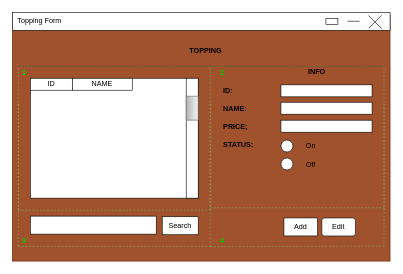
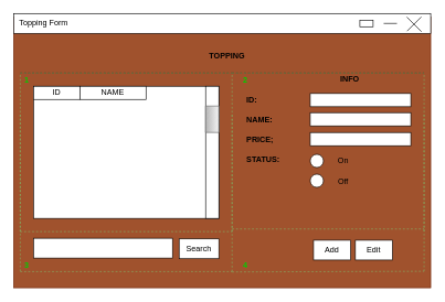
  <mxCell id="0" />
  <mxCell id="1" parent="0" />
  <mxCell id="2" value="" style="rounded=0;whiteSpace=wrap;html=1;fillColor=#a0522d;fontColor=#ffffff;strokeColor=#6D1F00;" parent="1" vertex="1"><mxGeometry x="20" y="25" width="630" height="410" as="geometry" /></mxCell>
  <mxCell id="3" value="" style="rounded=0;whiteSpace=wrap;html=1;" parent="1" vertex="1"><mxGeometry x="20" y="20" width="630" height="30" as="geometry" /></mxCell>
  <mxCell id="4" value="Topping Form" style="text;html=1;strokeColor=none;fillColor=none;align=center;verticalAlign=middle;whiteSpace=wrap;rounded=0;" parent="1" vertex="1"><mxGeometry x="21" y="20" width="89" height="30" as="geometry" /></mxCell>
  <mxCell id="5" value="" style="line;strokeWidth=1;html=1;" parent="1" vertex="1"><mxGeometry x="579" y="30" width="20" height="10" as="geometry" /></mxCell>
  <mxCell id="6" value="" style="line;strokeWidth=1;html=1;rotation=-45;" parent="1" vertex="1"><mxGeometry x="609.86" y="30.81" width="30.41" height="10" as="geometry" /></mxCell>
  <mxCell id="7" value="" style="line;strokeWidth=1;html=1;rotation=45;" parent="1" vertex="1"><mxGeometry x="609.21" y="31.36" width="31.46" height="10" as="geometry" /></mxCell>
  <mxCell id="8" value="" style="rounded=0;whiteSpace=wrap;html=1;strokeWidth=1;" parent="1" vertex="1"><mxGeometry x="543" y="30" width="20" height="10" as="geometry" /></mxCell>
  <mxCell id="9" value="TOPPING" style="text;html=1;strokeColor=none;fillColor=none;align=center;verticalAlign=middle;whiteSpace=wrap;rounded=0;fontStyle=1" parent="1" vertex="1"><mxGeometry x="305" y="70" width="75" height="30" as="geometry" /></mxCell>
  <mxCell id="10" value="" style="rounded=0;whiteSpace=wrap;html=1;strokeWidth=1;" parent="1" vertex="1"><mxGeometry x="50" y="130" width="280" height="200" as="geometry" /></mxCell>
  <mxCell id="11" value="" style="rounded=0;whiteSpace=wrap;html=1;strokeWidth=1;" parent="1" vertex="1"><mxGeometry x="50" y="360" width="210" height="30" as="geometry" /></mxCell>
  <mxCell id="12" value="Search" style="rounded=0;whiteSpace=wrap;html=1;strokeWidth=1;" parent="1" vertex="1"><mxGeometry x="270" y="361" width="60" height="30" as="geometry" /></mxCell>
  <mxCell id="13" value="" style="rounded=0;whiteSpace=wrap;html=1;strokeWidth=1;rotation=90;" parent="1" vertex="1"><mxGeometry x="220" y="220" width="200" height="20" as="geometry" /></mxCell>
  <mxCell id="14" value="" style="verticalLabelPosition=bottom;verticalAlign=top;html=1;shape=mxgraph.basic.patternFillRect;fillStyle=diagRev;step=5;fillStrokeWidth=0.2;fillStrokeColor=#dddddd;strokeWidth=1;rotation=90;fillColor=#f5f5f5;strokeColor=#666666;gradientColor=#b3b3b3;" parent="1" vertex="1"><mxGeometry x="300" y="170" width="40" height="20" as="geometry" /></mxCell>
  <mxCell id="15" value="INFO" style="text;html=1;strokeColor=none;fillColor=none;align=center;verticalAlign=middle;whiteSpace=wrap;rounded=1;fontStyle=1" parent="1" vertex="1"><mxGeometry x="498" y="104" width="60" height="30" as="geometry" /></mxCell>
  <mxCell id="16" value="" style="rounded=0;whiteSpace=wrap;html=1;strokeWidth=1;" parent="1" vertex="1"><mxGeometry x="468" y="141" width="152" height="20" as="geometry" /></mxCell>
  <mxCell id="17" value="ID:" style="text;html=1;strokeColor=none;fillColor=none;align=left;verticalAlign=middle;whiteSpace=wrap;rounded=0;fontStyle=1" parent="1" vertex="1"><mxGeometry x="370" y="136" width="60" height="30" as="geometry" /></mxCell>
  <mxCell id="18" value="NAME:" style="text;html=1;strokeColor=none;fillColor=none;align=left;verticalAlign=middle;whiteSpace=wrap;rounded=0;fontStyle=1" parent="1" vertex="1"><mxGeometry x="370" y="166" width="60" height="30" as="geometry" /></mxCell>
  <mxCell id="19" value="PRICE;" style="text;html=1;strokeColor=none;fillColor=none;align=left;verticalAlign=middle;whiteSpace=wrap;rounded=0;fontStyle=1" parent="1" vertex="1"><mxGeometry x="370" y="196" width="60" height="30" as="geometry" /></mxCell>
  <mxCell id="20" value="STATUS:" style="text;html=1;strokeColor=none;fillColor=none;align=left;verticalAlign=middle;whiteSpace=wrap;rounded=0;fontStyle=1" parent="1" vertex="1"><mxGeometry x="370" y="226" width="60" height="30" as="geometry" /></mxCell>
  <mxCell id="21" value="" style="rounded=0;whiteSpace=wrap;html=1;strokeWidth=1;" parent="1" vertex="1"><mxGeometry x="468" y="170" width="152" height="20" as="geometry" /></mxCell>
  <mxCell id="22" value="" style="rounded=0;whiteSpace=wrap;html=1;strokeWidth=1;" parent="1" vertex="1"><mxGeometry x="468" y="200" width="152" height="20" as="geometry" /></mxCell>
  <mxCell id="23" value="Add" style="rounded=0;whiteSpace=wrap;html=1;strokeWidth=1;" parent="1" vertex="1"><mxGeometry x="473" y="363" width="56" height="30" as="geometry" /></mxCell>
- <mxCell id="24" value="Edit" style="whiteSpace=wrap;html=1;strokeWidth=1;rounded=1;" parent="1" vertex="1"><mxGeometry x="536.21" y="363" width="56" height="30" as="geometry" /></mxCell>
+ <mxCell id="24" value="Edit" style="rounded=0;whiteSpace=wrap;html=1;strokeWidth=1;" parent="1" vertex="1"><mxGeometry x="536.21" y="363" width="56" height="30" as="geometry" /></mxCell>
  <mxCell id="25" value="" style="endArrow=none;dashed=1;html=1;rounded=0;fillColor=#d5e8d4;gradientColor=#97d077;strokeColor=#82b366;" parent="1" edge="1"><mxGeometry width="50" height="50" relative="1" as="geometry"><mxPoint x="30" y="350" as="sourcePoint" /><mxPoint x="30" y="110" as="targetPoint" /></mxGeometry></mxCell>
  <mxCell id="26" value="" style="endArrow=none;dashed=1;html=1;rounded=0;fillColor=#d5e8d4;gradientColor=#97d077;strokeColor=#82b366;" parent="1" edge="1"><mxGeometry width="50" height="50" relative="1" as="geometry"><mxPoint x="30" y="350" as="sourcePoint" /><mxPoint x="350" y="350" as="targetPoint" /></mxGeometry></mxCell>
  <mxCell id="27" value="" style="endArrow=none;dashed=1;html=1;rounded=0;fillColor=#d5e8d4;gradientColor=#97d077;strokeColor=#82b366;" parent="1" edge="1"><mxGeometry width="50" height="50" relative="1" as="geometry"><mxPoint x="350" y="350" as="sourcePoint" /><mxPoint x="350" y="110" as="targetPoint" /></mxGeometry></mxCell>
  <mxCell id="28" value="" style="endArrow=none;dashed=1;html=1;rounded=0;" parent="1" edge="1"><mxGeometry width="50" height="50" relative="1" as="geometry"><mxPoint x="30" y="110" as="sourcePoint" /><mxPoint x="350" y="110" as="targetPoint" /></mxGeometry></mxCell>
  <mxCell id="29" value="" style="endArrow=none;dashed=1;html=1;rounded=0;fillColor=#d5e8d4;gradientColor=#97d077;strokeColor=#82b366;" parent="1" edge="1"><mxGeometry width="50" height="50" relative="1" as="geometry"><mxPoint x="30" y="410.5" as="sourcePoint" /><mxPoint x="350" y="410.5" as="targetPoint" /></mxGeometry></mxCell>
  <mxCell id="30" value="" style="endArrow=none;dashed=1;html=1;rounded=0;fillColor=#d5e8d4;gradientColor=#97d077;strokeColor=#82b366;" parent="1" edge="1"><mxGeometry width="50" height="50" relative="1" as="geometry"><mxPoint x="350" y="410.5" as="sourcePoint" /><mxPoint x="350" y="170.5" as="targetPoint" /></mxGeometry></mxCell>
  <mxCell id="31" value="" style="endArrow=none;dashed=1;html=1;rounded=0;fillColor=#d5e8d4;gradientColor=#97d077;strokeColor=#82b366;" parent="1" edge="1"><mxGeometry width="50" height="50" relative="1" as="geometry"><mxPoint x="30" y="410" as="sourcePoint" /><mxPoint x="30" y="170" as="targetPoint" /></mxGeometry></mxCell>
  <mxCell id="32" value="" style="endArrow=none;dashed=1;html=1;rounded=0;fillColor=#d5e8d4;gradientColor=#97d077;strokeColor=#82b366;" parent="1" edge="1"><mxGeometry width="50" height="50" relative="1" as="geometry"><mxPoint x="350" y="346" as="sourcePoint" /><mxPoint x="640" y="346" as="targetPoint" /></mxGeometry></mxCell>
  <mxCell id="33" value="" style="endArrow=none;dashed=1;html=1;rounded=0;fillColor=#d5e8d4;gradientColor=#97d077;strokeColor=#82b366;" parent="1" edge="1"><mxGeometry width="50" height="50" relative="1" as="geometry"><mxPoint x="350" y="411" as="sourcePoint" /><mxPoint x="640" y="410" as="targetPoint" /></mxGeometry></mxCell>
  <mxCell id="34" value="" style="endArrow=none;dashed=1;html=1;rounded=0;fillColor=#d5e8d4;gradientColor=#97d077;strokeColor=#82b366;" parent="1" edge="1"><mxGeometry width="50" height="50" relative="1" as="geometry"><mxPoint x="640" y="410" as="sourcePoint" /><mxPoint x="640" y="170" as="targetPoint" /></mxGeometry></mxCell>
  <mxCell id="35" value="" style="endArrow=none;dashed=1;html=1;rounded=0;fillColor=#d5e8d4;gradientColor=#97d077;strokeColor=#82b366;" parent="1" edge="1"><mxGeometry width="50" height="50" relative="1" as="geometry"><mxPoint x="640" y="350" as="sourcePoint" /><mxPoint x="640" y="110" as="targetPoint" /></mxGeometry></mxCell>
  <mxCell id="36" value="" style="endArrow=none;dashed=1;html=1;rounded=0;" parent="1" edge="1"><mxGeometry width="50" height="50" relative="1" as="geometry"><mxPoint x="350" y="110" as="sourcePoint" /><mxPoint x="640" y="110" as="targetPoint" /></mxGeometry></mxCell>
  <mxCell id="37" value="" style="endArrow=none;dashed=1;html=1;rounded=0;fillColor=#d5e8d4;gradientColor=#97d077;strokeColor=#82b366;" parent="1" edge="1"><mxGeometry width="50" height="50" relative="1" as="geometry"><mxPoint x="30" y="110" as="sourcePoint" /><mxPoint x="350" y="110" as="targetPoint" /></mxGeometry></mxCell>
  <mxCell id="38" value="" style="endArrow=none;dashed=1;html=1;rounded=0;fillColor=#d5e8d4;gradientColor=#97d077;strokeColor=#82b366;" parent="1" edge="1"><mxGeometry width="50" height="50" relative="1" as="geometry"><mxPoint x="350" y="110" as="sourcePoint" /><mxPoint x="640" y="110" as="targetPoint" /></mxGeometry></mxCell>
  <mxCell id="39" value="1" style="text;html=1;align=center;verticalAlign=middle;whiteSpace=wrap;rounded=0;shadow=0;glass=0;dashed=1;sketch=0;opacity=70;fontColor=#00CC00;fontStyle=1" parent="1" vertex="1"><mxGeometry x="20" y="106" width="40" height="30" as="geometry" /></mxCell>
  <mxCell id="40" value="2" style="text;html=1;align=center;verticalAlign=middle;whiteSpace=wrap;rounded=0;shadow=0;glass=0;dashed=1;sketch=0;opacity=70;fontColor=#00CC00;fontStyle=1" parent="1" vertex="1"><mxGeometry x="340" y="106" width="60" height="30" as="geometry" /></mxCell>
  <mxCell id="41" value="3" style="text;html=1;align=center;verticalAlign=middle;whiteSpace=wrap;rounded=0;shadow=0;glass=0;dashed=1;sketch=0;opacity=70;fontColor=#00CC00;fontStyle=1" parent="1" vertex="1"><mxGeometry x="20" y="387" width="40" height="30" as="geometry" /></mxCell>
  <mxCell id="42" value="4" style="text;html=1;align=center;verticalAlign=middle;whiteSpace=wrap;rounded=0;shadow=0;glass=0;dashed=1;sketch=0;opacity=70;fontColor=#00CC00;fontStyle=1" parent="1" vertex="1"><mxGeometry x="340" y="387" width="60" height="30" as="geometry" /></mxCell>
  <mxCell id="43" value="" style="ellipse;whiteSpace=wrap;html=1;aspect=fixed;" parent="1" vertex="1"><mxGeometry x="468" y="233" width="20" height="20" as="geometry" /></mxCell>
  <mxCell id="44" value="" style="ellipse;whiteSpace=wrap;html=1;aspect=fixed;" parent="1" vertex="1"><mxGeometry x="468" y="263" width="20" height="20" as="geometry" /></mxCell>
  <mxCell id="45" value="On" style="text;html=1;strokeColor=none;fillColor=none;align=center;verticalAlign=middle;whiteSpace=wrap;rounded=0;" parent="1" vertex="1"><mxGeometry x="488" y="228" width="60" height="30" as="geometry" /></mxCell>
  <mxCell id="46" value="Off" style="text;html=1;strokeColor=none;fillColor=none;align=center;verticalAlign=middle;whiteSpace=wrap;rounded=0;" parent="1" vertex="1"><mxGeometry x="488" y="260" width="60" height="30" as="geometry" /></mxCell>
  <mxCell id="47" value="ID" style="rounded=0;whiteSpace=wrap;html=1;" parent="1" vertex="1"><mxGeometry x="50" y="130" width="70" height="20" as="geometry" /></mxCell>
  <mxCell id="48" value="NAME" style="rounded=0;whiteSpace=wrap;html=1;" parent="1" vertex="1"><mxGeometry x="120" y="130" width="100" height="20" as="geometry" /></mxCell>
